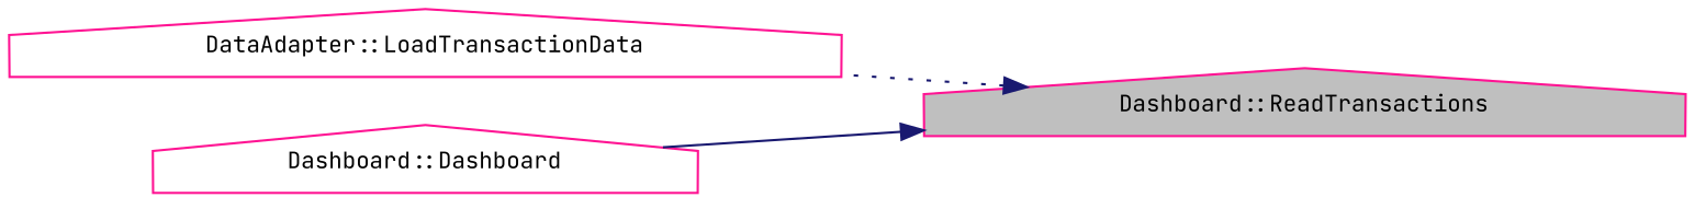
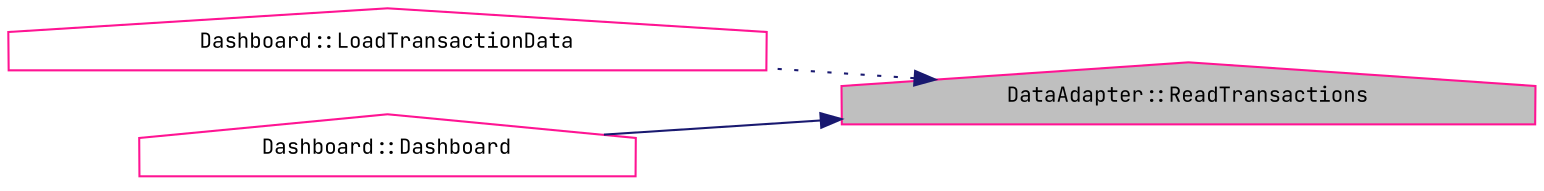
  digraph {
    fontname="JetBrains Mono"
    rankdir=RL
    node [color=deeppink fillcolor=white fontname="JetBrains Mono" fontsize=10 shape=house style=filled]
    edge [color=midnightblue dir=back fontname="JetBrains Mono" fontsize=10 labelfontname=Helvetica labelfontsize=10]
-   n1 [fillcolor=grey75 fontcolor=black height=0.2 label="Dashboard::ReadTransactions" width=0.4]
-   n2 [height=0.2 label="DataAdapter::LoadTransactionData" width=0.4]
+   n1 [fillcolor=grey75 fontcolor=black height=0.2 label="DataAdapter::ReadTransactions" width=0.4]
+   n2 [height=0.2 label="Dashboard::LoadTransactionData" width=0.4]
    n3 [height=0.2 label="Dashboard::Dashboard" width=0.4]
    n1 -> n2 [style=dotted]
    n1 -> n3 [style=solid]
  }
